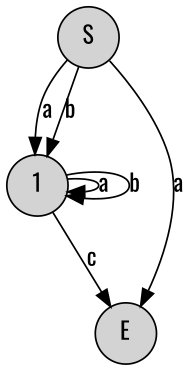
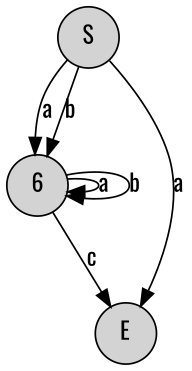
  digraph {
    fontname=Oswald
    rankdir=TB
    node [fontname=Oswald shape=circle style=filled]
    edge [fontname=Oswald]
    n1 [label=S]
-   n2 [label=1]
+   n2 [label=6]
    n3 [label=E]
    n1 -> n2 [label=a]
    n1 -> n2 [label=b]
    n1 -> n3 [label=a]
    n2 -> n2 [label=a]
    n2 -> n2 [label=b]
    n2 -> n3 [label=c]
  }
